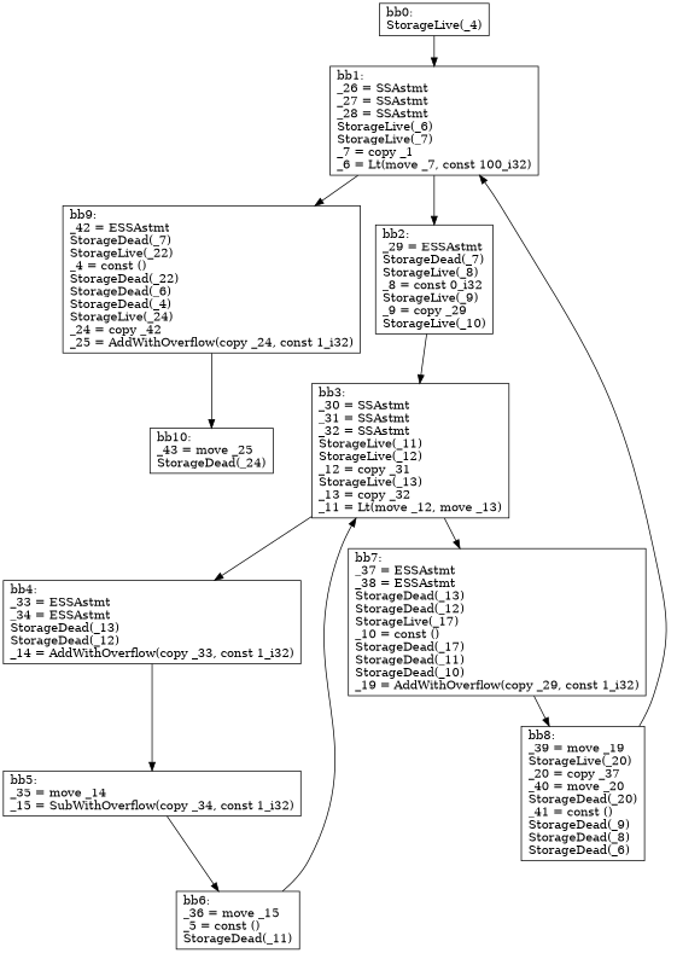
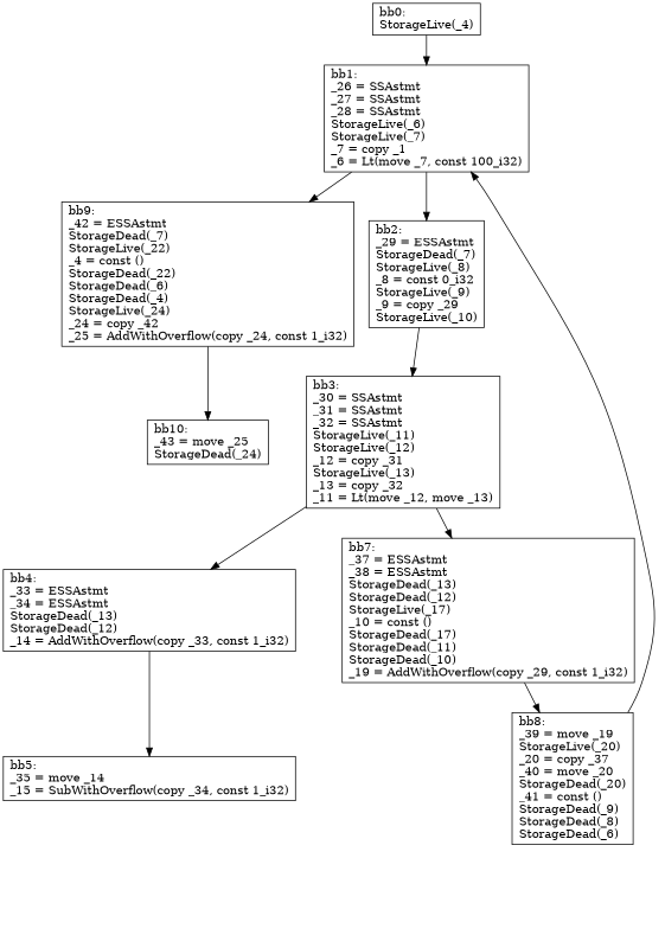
  digraph {
    node [shape=box]
    n1 [label="bb0:\lStorageLive(_4)\l"]
    n2 [label="bb1:\l_26 = SSAstmt\l_27 = SSAstmt\l_28 = SSAstmt\lStorageLive(_6)\lStorageLive(_7)\l_7 = copy _1\l_6 = Lt(move _7, const 100_i32)\l"]
    n3 [label="bb9:\l_42 = ESSAstmt\lStorageDead(_7)\lStorageLive(_22)\l_4 = const ()\lStorageDead(_22)\lStorageDead(_6)\lStorageDead(_4)\lStorageLive(_24)\l_24 = copy _42\l_25 = AddWithOverflow(copy _24, const 1_i32)\l"]
    n4 [label="bb2:\l_29 = ESSAstmt\lStorageDead(_7)\lStorageLive(_8)\l_8 = const 0_i32\lStorageLive(_9)\l_9 = copy _29\lStorageLive(_10)\l"]
    n5 [label="bb10:\l_43 = move _25\lStorageDead(_24)\l"]
    n6 [label="bb3:\l_30 = SSAstmt\l_31 = SSAstmt\l_32 = SSAstmt\lStorageLive(_11)\lStorageLive(_12)\l_12 = copy _31\lStorageLive(_13)\l_13 = copy _32\l_11 = Lt(move _12, move _13)\l"]
    n7 [label="bb7:\l_37 = ESSAstmt\l_38 = ESSAstmt\lStorageDead(_13)\lStorageDead(_12)\lStorageLive(_17)\l_10 = const ()\lStorageDead(_17)\lStorageDead(_11)\lStorageDead(_10)\l_19 = AddWithOverflow(copy _29, const 1_i32)\l"]
    n8 [label="bb4:\l_33 = ESSAstmt\l_34 = ESSAstmt\lStorageDead(_13)\lStorageDead(_12)\l_14 = AddWithOverflow(copy _33, const 1_i32)\l"]
    n9 [label="bb8:\l_39 = move _19\lStorageLive(_20)\l_20 = copy _37\l_40 = move _20\lStorageDead(_20)\l_41 = const ()\lStorageDead(_9)\lStorageDead(_8)\lStorageDead(_6)\l"]
    n10 [label="bb5:\l_35 = move _14\l_15 = SubWithOverflow(copy _34, const 1_i32)\l"]
-   n11 [label="bb6:\l_36 = move _15\l_5 = const ()\lStorageDead(_11)\l"]
    n1 -> n2
    n2 -> n3
    n2 -> n4
    n3 -> n5
    n4 -> n6
    n6 -> n7
    n6 -> n8
    n7 -> n9
    n8 -> n10
    n9 -> n2
-   n10 -> n11
-   n11 -> n6
  }
